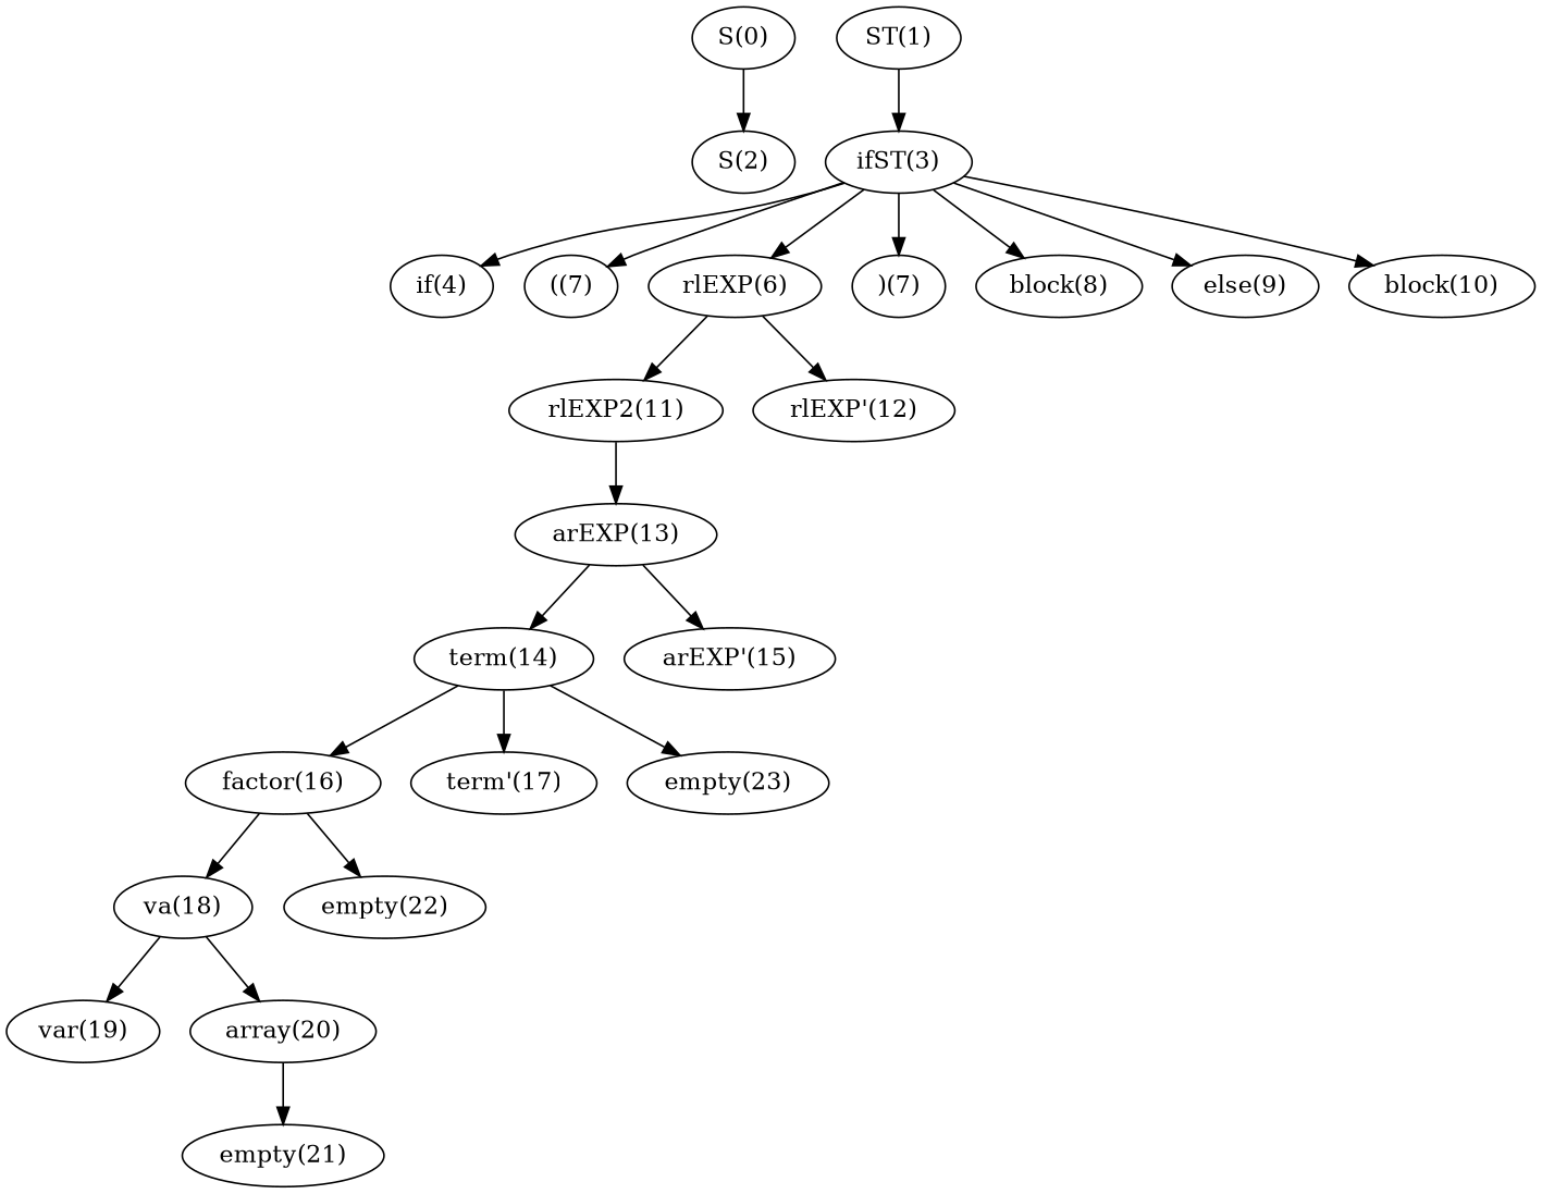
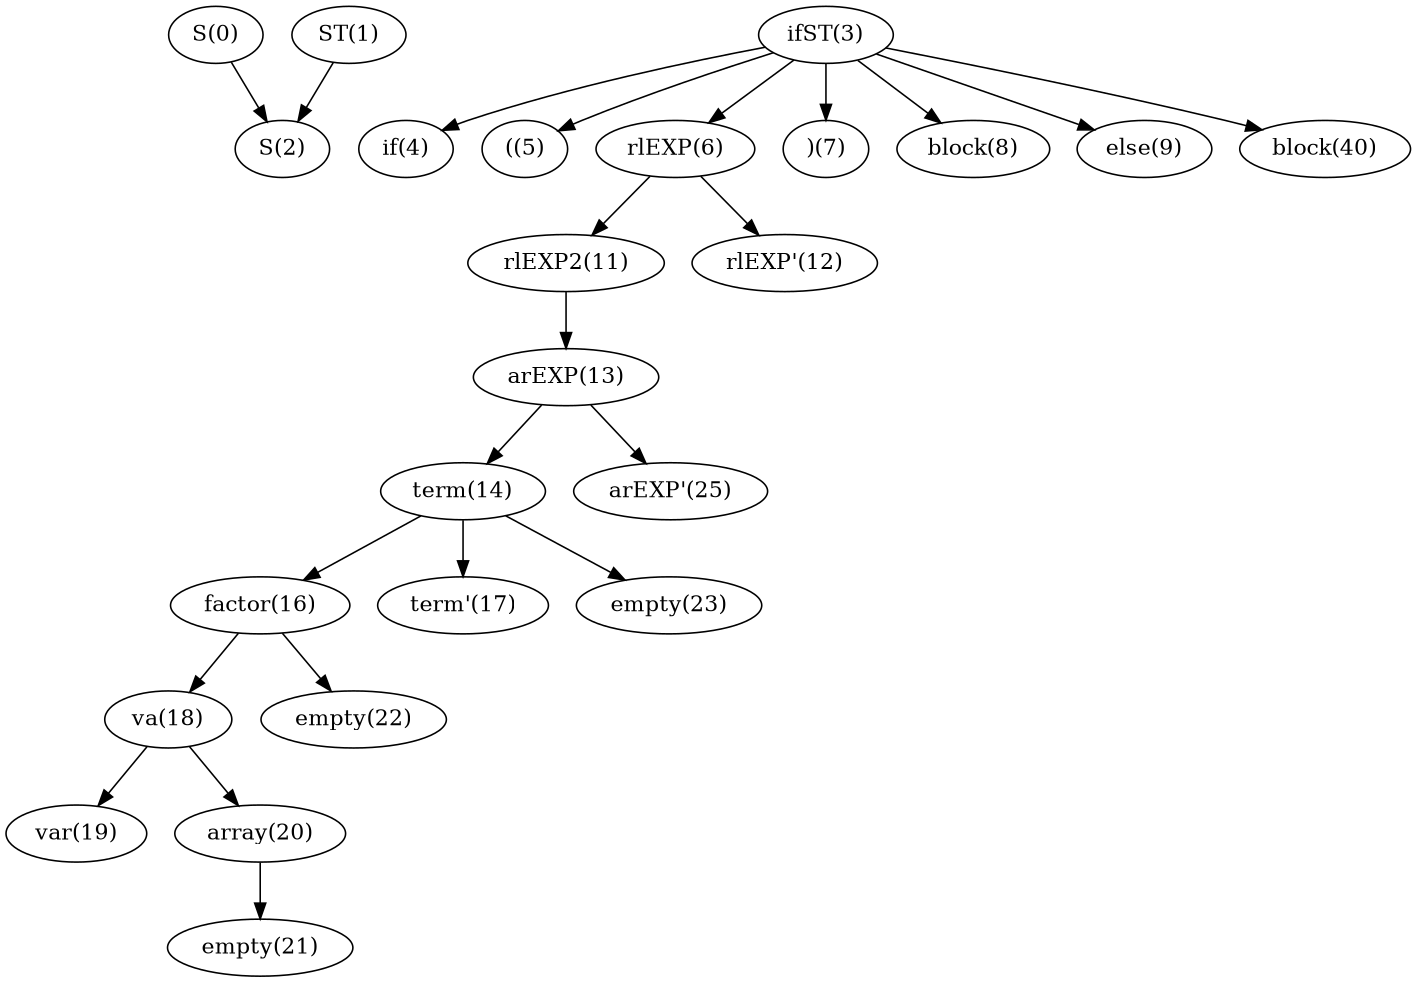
  digraph {
    edge [constraint=true]
    "S(0)"
    "S(2)"
    "ST(1)"
    "ifST(3)"
    "if(4)"
-   "((5)" [label="((7)"]
+   "((5)"
    "rlEXP(6)"
    ")(7)"
    "block(8)"
    "else(9)"
-   "block(10)"
+   "block(10)" [label="block(40)"]
    "rlEXP2(11)"
    "rlEXP'(12)"
    "arEXP(13)"
    "term(14)"
-   "arEXP'(15)"
+   "arEXP'(15)" [label="arEXP'(25)"]
    "factor(16)"
    "term'(17)"
    "empty(23)"
    "va(18)"
    "empty(22)"
    "var(19)"
    "array(20)"
    "empty(21)"
    "S(0)" -> "S(2)"
-   "ST(1)" -> "ifST(3)"
+   "ST(1)" -> "S(2)"
    "ifST(3)" -> "if(4)"
    "ifST(3)" -> "((5)"
    "ifST(3)" -> "rlEXP(6)"
    "ifST(3)" -> ")(7)"
    "ifST(3)" -> "block(8)"
    "ifST(3)" -> "else(9)"
    "ifST(3)" -> "block(10)"
    "rlEXP(6)" -> "rlEXP2(11)"
    "rlEXP(6)" -> "rlEXP'(12)"
    "rlEXP2(11)" -> "arEXP(13)"
    "arEXP(13)" -> "term(14)"
    "arEXP(13)" -> "arEXP'(15)"
    "term(14)" -> "factor(16)"
    "term(14)" -> "term'(17)"
    "term(14)" -> "empty(23)"
    "factor(16)" -> "va(18)"
    "factor(16)" -> "empty(22)"
    "va(18)" -> "var(19)"
    "va(18)" -> "array(20)"
    "array(20)" -> "empty(21)"
  }
